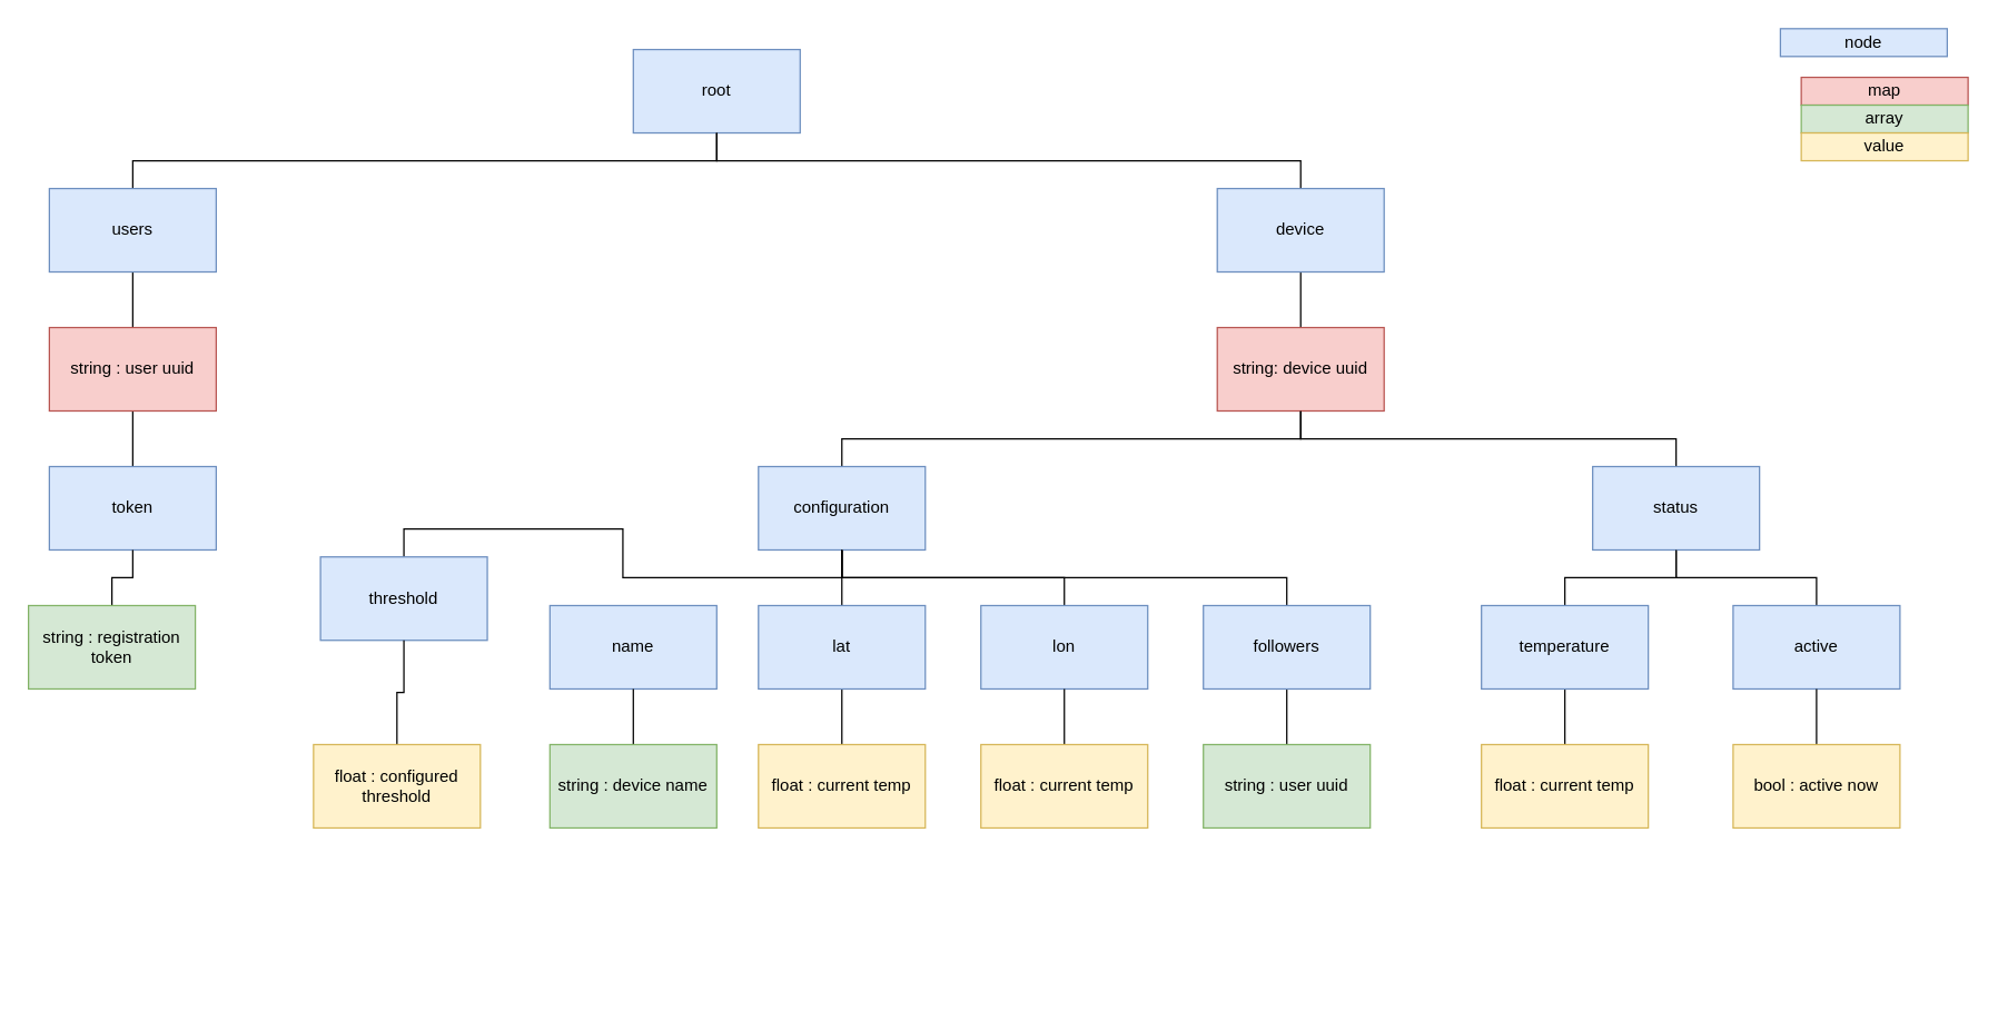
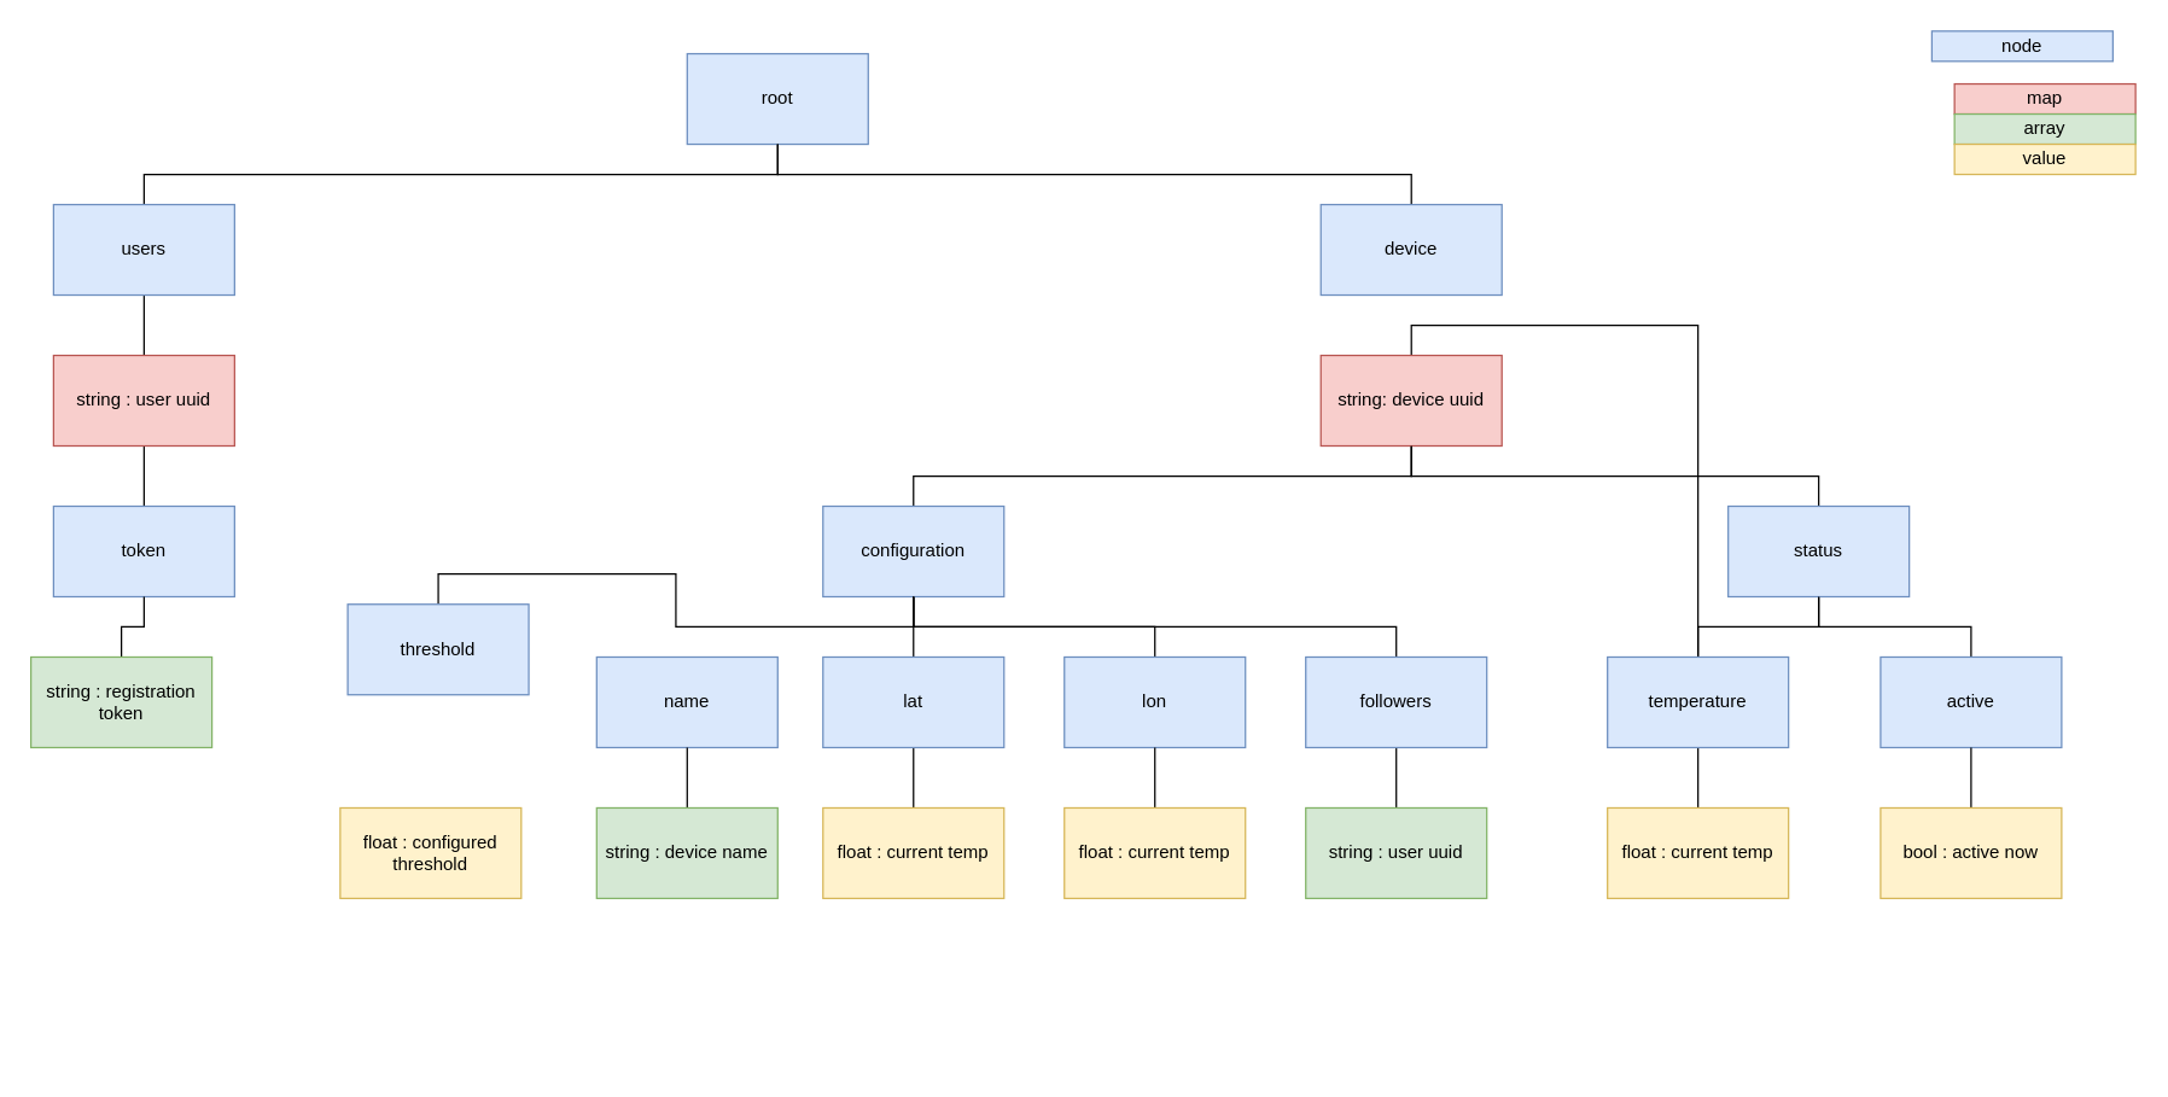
  <mxCell id="0" />
  <mxCell id="1" parent="0" />
  <mxCell id="2" value="root" style="rounded=0;whiteSpace=wrap;html=1;fillColor=#dae8fc;strokeColor=#6c8ebf;" parent="1" vertex="1"><mxGeometry x="455" y="35" width="120" height="60" as="geometry" /></mxCell>
  <mxCell id="3" style="edgeStyle=orthogonalEdgeStyle;rounded=0;orthogonalLoop=1;jettySize=auto;html=1;exitX=0.5;exitY=1;exitDx=0;exitDy=0;entryX=0.5;entryY=0;entryDx=0;entryDy=0;endArrow=none;endFill=0;" parent="1" source="5" target="12" edge="1"><mxGeometry relative="1" as="geometry"><mxPoint x="115" y="325" as="sourcePoint" /></mxGeometry></mxCell>
  <mxCell id="4" style="edgeStyle=orthogonalEdgeStyle;rounded=0;orthogonalLoop=1;jettySize=auto;html=1;exitX=0.5;exitY=0;exitDx=0;exitDy=0;entryX=0.5;entryY=1;entryDx=0;entryDy=0;endArrow=none;endFill=0;" parent="1" source="5" target="28" edge="1"><mxGeometry relative="1" as="geometry" /></mxCell>
  <mxCell id="5" value="string : user uuid" style="rounded=0;whiteSpace=wrap;html=1;fillColor=#f8cecc;strokeColor=#b85450;" parent="1" vertex="1"><mxGeometry x="35" y="235" width="120" height="60" as="geometry" /></mxCell>
  <mxCell id="6" style="edgeStyle=orthogonalEdgeStyle;rounded=0;orthogonalLoop=1;jettySize=auto;html=1;exitX=0.5;exitY=1;exitDx=0;exitDy=0;entryX=0.5;entryY=0;entryDx=0;entryDy=0;endArrow=none;endFill=0;" parent="1" source="8" target="10" edge="1"><mxGeometry relative="1" as="geometry" /></mxCell>
- <mxCell id="7" style="edgeStyle=orthogonalEdgeStyle;rounded=0;orthogonalLoop=1;jettySize=auto;html=1;exitX=0.5;exitY=0;exitDx=0;exitDy=0;entryX=0.5;entryY=1;entryDx=0;entryDy=0;endArrow=none;endFill=0;" parent="1" source="8" target="39" edge="1"><mxGeometry relative="1" as="geometry" /></mxCell>
+ <mxCell id="7" style="edgeStyle=orthogonalEdgeStyle;rounded=0;orthogonalLoop=1;jettySize=auto;html=1;exitX=0.5;exitY=0;exitDx=0;exitDy=0;endArrow=none;endFill=0;" parent="1" source="8" target="21" edge="1"><mxGeometry relative="1" as="geometry" /></mxCell>
  <mxCell id="8" value="string: device uuid" style="rounded=0;whiteSpace=wrap;html=1;fillColor=#f8cecc;strokeColor=#b85450;" parent="1" vertex="1"><mxGeometry x="875" y="235" width="120" height="60" as="geometry" /></mxCell>
  <mxCell id="9" style="edgeStyle=orthogonalEdgeStyle;rounded=0;orthogonalLoop=1;jettySize=auto;html=1;exitX=0.5;exitY=1;exitDx=0;exitDy=0;entryX=0.5;entryY=0;entryDx=0;entryDy=0;endArrow=none;endFill=0;" parent="1" source="10" target="11" edge="1"><mxGeometry relative="1" as="geometry" /></mxCell>
  <mxCell id="10" value="configuration" style="rounded=0;whiteSpace=wrap;html=1;fillColor=#dae8fc;strokeColor=#6c8ebf;" parent="1" vertex="1"><mxGeometry x="545" y="335" width="120" height="60" as="geometry" /></mxCell>
  <mxCell id="11" value="threshold" style="rounded=0;whiteSpace=wrap;html=1;fillColor=#dae8fc;strokeColor=#6c8ebf;" parent="1" vertex="1"><mxGeometry x="230" y="400" width="120" height="60" as="geometry" /></mxCell>
  <mxCell id="12" value="token" style="rounded=0;whiteSpace=wrap;html=1;fillColor=#dae8fc;strokeColor=#6c8ebf;" parent="1" vertex="1"><mxGeometry x="35" y="335" width="120" height="60" as="geometry" /></mxCell>
  <mxCell id="13" style="edgeStyle=orthogonalEdgeStyle;rounded=0;orthogonalLoop=1;jettySize=auto;html=1;exitX=0.5;exitY=1;exitDx=0;exitDy=0;entryX=0.5;entryY=0;entryDx=0;entryDy=0;endArrow=none;endFill=0;" parent="1" edge="1"><mxGeometry relative="1" as="geometry"><mxPoint x="795" y="495" as="sourcePoint" /></mxGeometry></mxCell>
  <mxCell id="14" style="edgeStyle=orthogonalEdgeStyle;rounded=0;orthogonalLoop=1;jettySize=auto;html=1;exitX=0.5;exitY=0;exitDx=0;exitDy=0;entryX=0.5;entryY=1;entryDx=0;entryDy=0;endArrow=none;endFill=0;" parent="1" source="16" target="8" edge="1"><mxGeometry relative="1" as="geometry" /></mxCell>
  <mxCell id="15" style="edgeStyle=orthogonalEdgeStyle;rounded=0;orthogonalLoop=1;jettySize=auto;html=1;exitX=0.5;exitY=1;exitDx=0;exitDy=0;entryX=0.5;entryY=0;entryDx=0;entryDy=0;endArrow=none;endFill=0;" parent="1" source="16" target="21" edge="1"><mxGeometry relative="1" as="geometry" /></mxCell>
  <mxCell id="16" value="status" style="rounded=0;whiteSpace=wrap;html=1;fillColor=#dae8fc;strokeColor=#6c8ebf;" parent="1" vertex="1"><mxGeometry x="1145" y="335" width="120" height="60" as="geometry" /></mxCell>
  <mxCell id="17" style="edgeStyle=orthogonalEdgeStyle;rounded=0;orthogonalLoop=1;jettySize=auto;html=1;exitX=0.5;exitY=0;exitDx=0;exitDy=0;entryX=0.5;entryY=1;entryDx=0;entryDy=0;endArrow=none;endFill=0;" parent="1" source="19" target="10" edge="1"><mxGeometry relative="1" as="geometry" /></mxCell>
  <mxCell id="18" style="edgeStyle=orthogonalEdgeStyle;rounded=0;orthogonalLoop=1;jettySize=auto;html=1;exitX=0.5;exitY=1;exitDx=0;exitDy=0;entryX=0.5;entryY=0;entryDx=0;entryDy=0;endArrow=none;endFill=0;" parent="1" source="19" target="33" edge="1"><mxGeometry relative="1" as="geometry" /></mxCell>
  <mxCell id="19" value="followers" style="rounded=0;whiteSpace=wrap;html=1;fillColor=#dae8fc;strokeColor=#6c8ebf;" parent="1" vertex="1"><mxGeometry x="865" y="435" width="120" height="60" as="geometry" /></mxCell>
  <mxCell id="20" style="edgeStyle=orthogonalEdgeStyle;rounded=0;orthogonalLoop=1;jettySize=auto;html=1;exitX=0.5;exitY=1;exitDx=0;exitDy=0;entryX=0.5;entryY=0;entryDx=0;entryDy=0;endArrow=none;endFill=0;" parent="1" source="21" target="34" edge="1"><mxGeometry relative="1" as="geometry" /></mxCell>
  <mxCell id="21" value="temperature" style="rounded=0;whiteSpace=wrap;html=1;fillColor=#dae8fc;strokeColor=#6c8ebf;" parent="1" vertex="1"><mxGeometry x="1065" y="435" width="120" height="60" as="geometry" /></mxCell>
  <mxCell id="22" style="edgeStyle=orthogonalEdgeStyle;rounded=0;orthogonalLoop=1;jettySize=auto;html=1;exitX=0.5;exitY=0;exitDx=0;exitDy=0;entryX=0.5;entryY=1;entryDx=0;entryDy=0;endArrow=none;endFill=0;" parent="1" source="23" target="16" edge="1"><mxGeometry relative="1" as="geometry" /></mxCell>
  <mxCell id="23" value="active" style="rounded=0;whiteSpace=wrap;html=1;fillColor=#dae8fc;strokeColor=#6c8ebf;" parent="1" vertex="1"><mxGeometry x="1246" y="435" width="120" height="60" as="geometry" /></mxCell>
  <mxCell id="24" value="" style="edgeStyle=orthogonalEdgeStyle;rounded=0;orthogonalLoop=1;jettySize=auto;html=1;endArrow=none;endFill=0;" parent="1" edge="1"><mxGeometry relative="1" as="geometry"><mxPoint x="1285" y="495" as="sourcePoint" /></mxGeometry></mxCell>
  <mxCell id="25" style="edgeStyle=orthogonalEdgeStyle;rounded=0;orthogonalLoop=1;jettySize=auto;html=1;exitX=0.5;exitY=0;exitDx=0;exitDy=0;entryX=0.5;entryY=1;entryDx=0;entryDy=0;endArrow=none;endFill=0;" parent="1" edge="1"><mxGeometry relative="1" as="geometry"><mxPoint x="1285" y="595" as="targetPoint" /></mxGeometry></mxCell>
  <mxCell id="26" style="edgeStyle=orthogonalEdgeStyle;rounded=0;orthogonalLoop=1;jettySize=auto;html=1;exitX=0.5;exitY=1;exitDx=0;exitDy=0;entryX=0.5;entryY=0;entryDx=0;entryDy=0;endArrow=none;endFill=0;" parent="1" edge="1"><mxGeometry relative="1" as="geometry"><mxPoint x="1375" y="705" as="sourcePoint" /></mxGeometry></mxCell>
  <mxCell id="27" style="edgeStyle=orthogonalEdgeStyle;rounded=0;orthogonalLoop=1;jettySize=auto;html=1;exitX=0.5;exitY=0;exitDx=0;exitDy=0;entryX=0.5;entryY=1;entryDx=0;entryDy=0;endArrow=none;endFill=0;" parent="1" source="28" target="2" edge="1"><mxGeometry relative="1" as="geometry" /></mxCell>
  <mxCell id="28" value="users" style="rounded=0;whiteSpace=wrap;html=1;fillColor=#dae8fc;strokeColor=#6c8ebf;" parent="1" vertex="1"><mxGeometry x="35" y="135" width="120" height="60" as="geometry" /></mxCell>
  <mxCell id="29" style="edgeStyle=orthogonalEdgeStyle;rounded=0;orthogonalLoop=1;jettySize=auto;html=1;exitX=0.5;exitY=0;exitDx=0;exitDy=0;entryX=0.5;entryY=1;entryDx=0;entryDy=0;endArrow=none;endFill=0;" parent="1" source="30" target="12" edge="1"><mxGeometry relative="1" as="geometry" /></mxCell>
  <mxCell id="30" value="string : registration token" style="rounded=0;whiteSpace=wrap;html=1;fillColor=#d5e8d4;strokeColor=#82b366;" parent="1" vertex="1"><mxGeometry x="20" y="435" width="120" height="60" as="geometry" /></mxCell>
- <mxCell id="31" style="edgeStyle=orthogonalEdgeStyle;rounded=0;orthogonalLoop=1;jettySize=auto;html=1;exitX=0.5;exitY=0;exitDx=0;exitDy=0;entryX=0.5;entryY=1;entryDx=0;entryDy=0;endArrow=none;endFill=0;" parent="1" source="32" target="11" edge="1"><mxGeometry relative="1" as="geometry" /></mxCell>
  <mxCell id="32" value="float : configured threshold" style="rounded=0;whiteSpace=wrap;html=1;fillColor=#fff2cc;strokeColor=#d6b656;" parent="1" vertex="1"><mxGeometry x="225" y="535" width="120" height="60" as="geometry" /></mxCell>
  <mxCell id="33" value="string : user uuid" style="rounded=0;whiteSpace=wrap;html=1;fillColor=#d5e8d4;strokeColor=#82b366;" parent="1" vertex="1"><mxGeometry x="865" y="535" width="120" height="60" as="geometry" /></mxCell>
  <mxCell id="34" value="float : current temp" style="rounded=0;whiteSpace=wrap;html=1;fillColor=#fff2cc;strokeColor=#d6b656;" parent="1" vertex="1"><mxGeometry x="1065" y="535" width="120" height="60" as="geometry" /></mxCell>
  <mxCell id="35" style="edgeStyle=orthogonalEdgeStyle;rounded=0;orthogonalLoop=1;jettySize=auto;html=1;exitX=0.5;exitY=0;exitDx=0;exitDy=0;entryX=0.5;entryY=1;entryDx=0;entryDy=0;endArrow=none;endFill=0;" parent="1" edge="1"><mxGeometry relative="1" as="geometry"><mxPoint x="1195" y="705" as="targetPoint" /></mxGeometry></mxCell>
  <mxCell id="36" style="edgeStyle=orthogonalEdgeStyle;rounded=0;orthogonalLoop=1;jettySize=auto;html=1;exitX=0.5;exitY=0;exitDx=0;exitDy=0;entryX=0.5;entryY=1;entryDx=0;entryDy=0;endArrow=none;endFill=0;" parent="1" source="37" target="23" edge="1"><mxGeometry relative="1" as="geometry" /></mxCell>
  <mxCell id="37" value="bool : active now" style="rounded=0;whiteSpace=wrap;html=1;fillColor=#fff2cc;strokeColor=#d6b656;" parent="1" vertex="1"><mxGeometry x="1246" y="535" width="120" height="60" as="geometry" /></mxCell>
  <mxCell id="38" style="edgeStyle=orthogonalEdgeStyle;rounded=0;orthogonalLoop=1;jettySize=auto;html=1;exitX=0.5;exitY=0;exitDx=0;exitDy=0;entryX=0.5;entryY=1;entryDx=0;entryDy=0;endArrow=none;endFill=0;" parent="1" source="39" target="2" edge="1"><mxGeometry relative="1" as="geometry" /></mxCell>
  <mxCell id="39" value="device" style="rounded=0;whiteSpace=wrap;html=1;fillColor=#dae8fc;strokeColor=#6c8ebf;" parent="1" vertex="1"><mxGeometry x="875" y="135" width="120" height="60" as="geometry" /></mxCell>
  <mxCell id="40" value="node" style="rounded=0;whiteSpace=wrap;html=1;fillColor=#dae8fc;strokeColor=#6c8ebf;" parent="1" vertex="1"><mxGeometry x="1280" y="20" width="120" height="20" as="geometry" /></mxCell>
  <mxCell id="41" value="map" style="rounded=0;whiteSpace=wrap;html=1;fillColor=#f8cecc;strokeColor=#b85450;" parent="1" vertex="1"><mxGeometry x="1295" y="55" width="120" height="20" as="geometry" /></mxCell>
  <mxCell id="42" value="array" style="rounded=0;whiteSpace=wrap;html=1;fillColor=#d5e8d4;strokeColor=#82b366;" parent="1" vertex="1"><mxGeometry x="1295" y="75" width="120" height="20" as="geometry" /></mxCell>
  <mxCell id="43" value="value" style="rounded=0;whiteSpace=wrap;html=1;fillColor=#fff2cc;strokeColor=#d6b656;" parent="1" vertex="1"><mxGeometry x="1295" y="95" width="120" height="20" as="geometry" /></mxCell>
  <mxCell id="44" value="name" style="rounded=0;whiteSpace=wrap;html=1;fillColor=#dae8fc;strokeColor=#6c8ebf;" parent="1" vertex="1"><mxGeometry x="395" y="435" width="120" height="60" as="geometry" /></mxCell>
  <mxCell id="45" style="edgeStyle=orthogonalEdgeStyle;rounded=0;orthogonalLoop=1;jettySize=auto;html=1;exitX=0.5;exitY=0;exitDx=0;exitDy=0;entryX=0.5;entryY=1;entryDx=0;entryDy=0;endArrow=none;endFill=0;" parent="1" source="46" target="44" edge="1"><mxGeometry relative="1" as="geometry" /></mxCell>
  <mxCell id="46" value="string : device name" style="rounded=0;whiteSpace=wrap;html=1;fillColor=#d5e8d4;strokeColor=#82b366;" parent="1" vertex="1"><mxGeometry x="395" y="535" width="120" height="60" as="geometry" /></mxCell>
  <mxCell id="47" style="edgeStyle=orthogonalEdgeStyle;rounded=0;orthogonalLoop=1;jettySize=auto;html=1;exitX=0.5;exitY=0;exitDx=0;exitDy=0;entryX=0.5;entryY=1;entryDx=0;entryDy=0;endArrow=none;endFill=0;" parent="1" source="48" target="10" edge="1"><mxGeometry relative="1" as="geometry"><mxPoint x="679" y="535" as="sourcePoint" /><mxPoint x="695" y="495" as="targetPoint" /></mxGeometry></mxCell>
  <mxCell id="48" value="lon" style="rounded=0;whiteSpace=wrap;html=1;fillColor=#dae8fc;strokeColor=#6c8ebf;" parent="1" vertex="1"><mxGeometry x="705" y="435" width="120" height="60" as="geometry" /></mxCell>
  <mxCell id="49" style="edgeStyle=orthogonalEdgeStyle;rounded=0;orthogonalLoop=1;jettySize=auto;html=1;exitX=0.5;exitY=0;exitDx=0;exitDy=0;endArrow=none;endFill=0;entryX=0.5;entryY=1;entryDx=0;entryDy=0;" parent="1" source="51" target="10" edge="1"><mxGeometry relative="1" as="geometry"><mxPoint x="695" y="395" as="targetPoint" /></mxGeometry></mxCell>
  <mxCell id="50" style="edgeStyle=orthogonalEdgeStyle;rounded=0;orthogonalLoop=1;jettySize=auto;html=1;exitX=0.5;exitY=1;exitDx=0;exitDy=0;entryX=0.5;entryY=0;entryDx=0;entryDy=0;endArrow=none;endFill=0;" parent="1" source="51" target="52" edge="1"><mxGeometry relative="1" as="geometry" /></mxCell>
  <mxCell id="51" value="lat" style="rounded=0;whiteSpace=wrap;html=1;fillColor=#dae8fc;strokeColor=#6c8ebf;" parent="1" vertex="1"><mxGeometry x="545" y="435" width="120" height="60" as="geometry" /></mxCell>
  <mxCell id="52" value="float : current temp" style="rounded=0;whiteSpace=wrap;html=1;fillColor=#fff2cc;strokeColor=#d6b656;" parent="1" vertex="1"><mxGeometry x="545" y="535" width="120" height="60" as="geometry" /></mxCell>
  <mxCell id="53" style="edgeStyle=orthogonalEdgeStyle;rounded=0;orthogonalLoop=1;jettySize=auto;html=1;exitX=0.5;exitY=0;exitDx=0;exitDy=0;entryX=0.5;entryY=1;entryDx=0;entryDy=0;endArrow=none;endFill=0;" parent="1" source="54" target="48" edge="1"><mxGeometry relative="1" as="geometry" /></mxCell>
  <mxCell id="54" value="float : current temp" style="rounded=0;whiteSpace=wrap;html=1;fillColor=#fff2cc;strokeColor=#d6b656;" parent="1" vertex="1"><mxGeometry x="705" y="535" width="120" height="60" as="geometry" /></mxCell>
